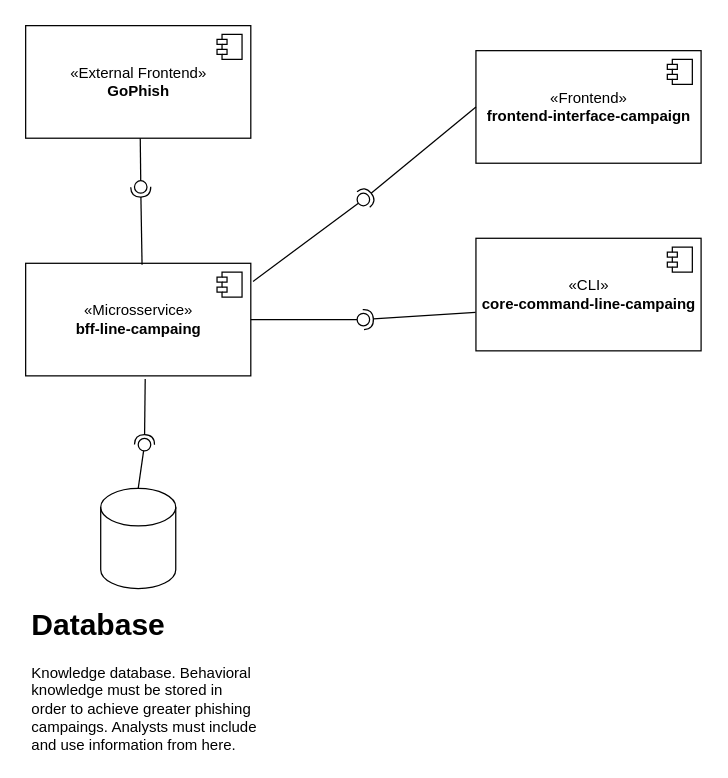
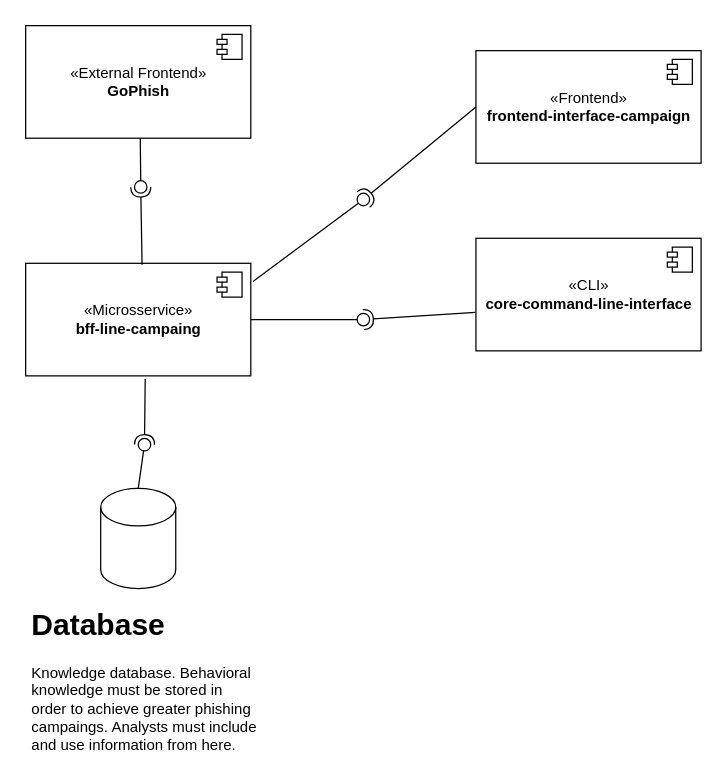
  <mxCell id="0" />
  <mxCell id="1" parent="0" />
  <mxCell id="2" value="«Microsservice»&lt;br&gt;&lt;b&gt;bff-line-campaing&lt;/b&gt;" style="html=1;dropTarget=0;" parent="1" vertex="1"><mxGeometry x="20" y="210" width="180" height="90" as="geometry" /></mxCell>
  <mxCell id="3" value="" style="shape=module;jettyWidth=8;jettyHeight=4;" parent="2" vertex="1"><mxGeometry x="1" width="20" height="20" relative="1" as="geometry"><mxPoint x="-27" y="7" as="offset" /></mxGeometry></mxCell>
  <mxCell id="4" value="«External Frontend»&lt;br&gt;&lt;b&gt;GoPhish&lt;/b&gt;" style="html=1;dropTarget=0;" parent="1" vertex="1"><mxGeometry x="20" y="20" width="180" height="90" as="geometry" /></mxCell>
  <mxCell id="5" value="" style="shape=module;jettyWidth=8;jettyHeight=4;" parent="4" vertex="1"><mxGeometry x="1" width="20" height="20" relative="1" as="geometry"><mxPoint x="-27" y="7" as="offset" /></mxGeometry></mxCell>
  <mxCell id="6" value="«Frontend»&lt;br&gt;&lt;b&gt;frontend-interface-campaign&lt;/b&gt;" style="html=1;dropTarget=0;" parent="1" vertex="1"><mxGeometry x="380" y="40" width="180" height="90" as="geometry" /></mxCell>
  <mxCell id="7" value="" style="shape=module;jettyWidth=8;jettyHeight=4;" parent="6" vertex="1"><mxGeometry x="1" width="20" height="20" relative="1" as="geometry"><mxPoint x="-27" y="7" as="offset" /></mxGeometry></mxCell>
- <mxCell id="8" value="«CLI»&lt;br&gt;&lt;b&gt;core-command-line-campaing&lt;/b&gt;" style="html=1;dropTarget=0;" parent="1" vertex="1"><mxGeometry x="380" y="190" width="180" height="90" as="geometry" /></mxCell>
+ <mxCell id="8" value="«CLI»&lt;br&gt;&lt;b&gt;core-command-line-interface&lt;/b&gt;" style="html=1;dropTarget=0;" parent="1" vertex="1"><mxGeometry x="380" y="190" width="180" height="90" as="geometry" /></mxCell>
  <mxCell id="9" value="" style="shape=module;jettyWidth=8;jettyHeight=4;" parent="8" vertex="1"><mxGeometry x="1" width="20" height="20" relative="1" as="geometry"><mxPoint x="-27" y="7" as="offset" /></mxGeometry></mxCell>
  <mxCell id="10" value="" style="rounded=0;orthogonalLoop=1;jettySize=auto;html=1;endArrow=none;endFill=0;sketch=0;sourcePerimeterSpacing=0;targetPerimeterSpacing=0;exitX=0.509;exitY=1;exitDx=0;exitDy=0;exitPerimeter=0;" parent="1" source="4" target="12" edge="1"><mxGeometry relative="1" as="geometry"><mxPoint x="92" y="149" as="sourcePoint" /></mxGeometry></mxCell>
  <mxCell id="11" value="" style="rounded=0;orthogonalLoop=1;jettySize=auto;html=1;endArrow=halfCircle;endFill=0;entryX=0.5;entryY=0.5;endSize=6;strokeWidth=1;sketch=0;exitX=0.517;exitY=0.013;exitDx=0;exitDy=0;exitPerimeter=0;" parent="1" source="2" target="12" edge="1"><mxGeometry relative="1" as="geometry"><mxPoint x="132" y="149" as="sourcePoint" /></mxGeometry></mxCell>
  <mxCell id="12" value="" style="ellipse;whiteSpace=wrap;html=1;align=center;aspect=fixed;resizable=0;points=[];outlineConnect=0;sketch=0;" parent="1" vertex="1"><mxGeometry x="107" y="144" width="10" height="10" as="geometry" /></mxCell>
  <mxCell id="13" value="" style="rounded=0;orthogonalLoop=1;jettySize=auto;html=1;endArrow=none;endFill=0;sketch=0;sourcePerimeterSpacing=0;targetPerimeterSpacing=0;exitX=1.01;exitY=0.161;exitDx=0;exitDy=0;exitPerimeter=0;" parent="1" source="2" target="15" edge="1"><mxGeometry relative="1" as="geometry"><mxPoint x="270" y="159" as="sourcePoint" /></mxGeometry></mxCell>
  <mxCell id="14" value="" style="rounded=0;orthogonalLoop=1;jettySize=auto;html=1;endArrow=halfCircle;endFill=0;entryX=0.5;entryY=0.5;endSize=6;strokeWidth=1;sketch=0;exitX=0;exitY=0.5;exitDx=0;exitDy=0;" parent="1" source="6" target="15" edge="1"><mxGeometry relative="1" as="geometry"><mxPoint x="310" y="159" as="sourcePoint" /></mxGeometry></mxCell>
  <mxCell id="15" value="" style="ellipse;whiteSpace=wrap;html=1;align=center;aspect=fixed;resizable=0;points=[];outlineConnect=0;sketch=0;" parent="1" vertex="1"><mxGeometry x="285" y="154" width="10" height="10" as="geometry" /></mxCell>
  <mxCell id="16" value="" style="rounded=0;orthogonalLoop=1;jettySize=auto;html=1;endArrow=none;endFill=0;sketch=0;sourcePerimeterSpacing=0;targetPerimeterSpacing=0;exitX=1;exitY=0.5;exitDx=0;exitDy=0;" parent="1" source="2" target="18" edge="1"><mxGeometry relative="1" as="geometry"><mxPoint x="270" y="255" as="sourcePoint" /></mxGeometry></mxCell>
  <mxCell id="17" value="" style="rounded=0;orthogonalLoop=1;jettySize=auto;html=1;endArrow=halfCircle;endFill=0;entryX=0.5;entryY=0.5;endSize=6;strokeWidth=1;sketch=0;exitX=-0.002;exitY=0.659;exitDx=0;exitDy=0;exitPerimeter=0;" parent="1" source="8" target="18" edge="1"><mxGeometry relative="1" as="geometry"><mxPoint x="310" y="255" as="sourcePoint" /></mxGeometry></mxCell>
  <mxCell id="18" value="" style="ellipse;whiteSpace=wrap;html=1;align=center;aspect=fixed;resizable=0;points=[];outlineConnect=0;sketch=0;" parent="1" vertex="1"><mxGeometry x="285" y="250" width="10" height="10" as="geometry" /></mxCell>
  <mxCell id="19" value="" style="shape=cylinder3;whiteSpace=wrap;html=1;boundedLbl=1;backgroundOutline=1;size=15;" parent="1" vertex="1"><mxGeometry x="80" y="390" width="60" height="80" as="geometry" /></mxCell>
  <mxCell id="20" value="&lt;h1&gt;Database&lt;/h1&gt;&lt;p&gt;Knowledge database. Behavioral knowledge must be stored in order to achieve greater phishing campaings. Analysts must include and use information from here.&lt;/p&gt;" style="text;html=1;strokeColor=none;fillColor=none;spacing=5;spacingTop=-20;whiteSpace=wrap;overflow=hidden;rounded=0;" parent="1" vertex="1"><mxGeometry x="20" y="480" width="190" height="120" as="geometry" /></mxCell>
  <mxCell id="21" value="" style="rounded=0;orthogonalLoop=1;jettySize=auto;html=1;endArrow=none;endFill=0;sketch=0;sourcePerimeterSpacing=0;targetPerimeterSpacing=0;exitX=0.5;exitY=0;exitDx=0;exitDy=0;exitPerimeter=0;" parent="1" source="19" target="23" edge="1"><mxGeometry relative="1" as="geometry"><mxPoint x="117" y="375" as="sourcePoint" /></mxGeometry></mxCell>
  <mxCell id="22" value="" style="rounded=0;orthogonalLoop=1;jettySize=auto;html=1;endArrow=halfCircle;endFill=0;entryX=0.5;entryY=0.5;endSize=6;strokeWidth=1;sketch=0;exitX=0.531;exitY=1.027;exitDx=0;exitDy=0;exitPerimeter=0;" parent="1" source="2" target="23" edge="1"><mxGeometry relative="1" as="geometry"><mxPoint x="157" y="375" as="sourcePoint" /></mxGeometry></mxCell>
  <mxCell id="23" value="" style="ellipse;whiteSpace=wrap;html=1;align=center;aspect=fixed;resizable=0;points=[];outlineConnect=0;sketch=0;" parent="1" vertex="1"><mxGeometry x="110" y="350" width="10" height="10" as="geometry" /></mxCell>
